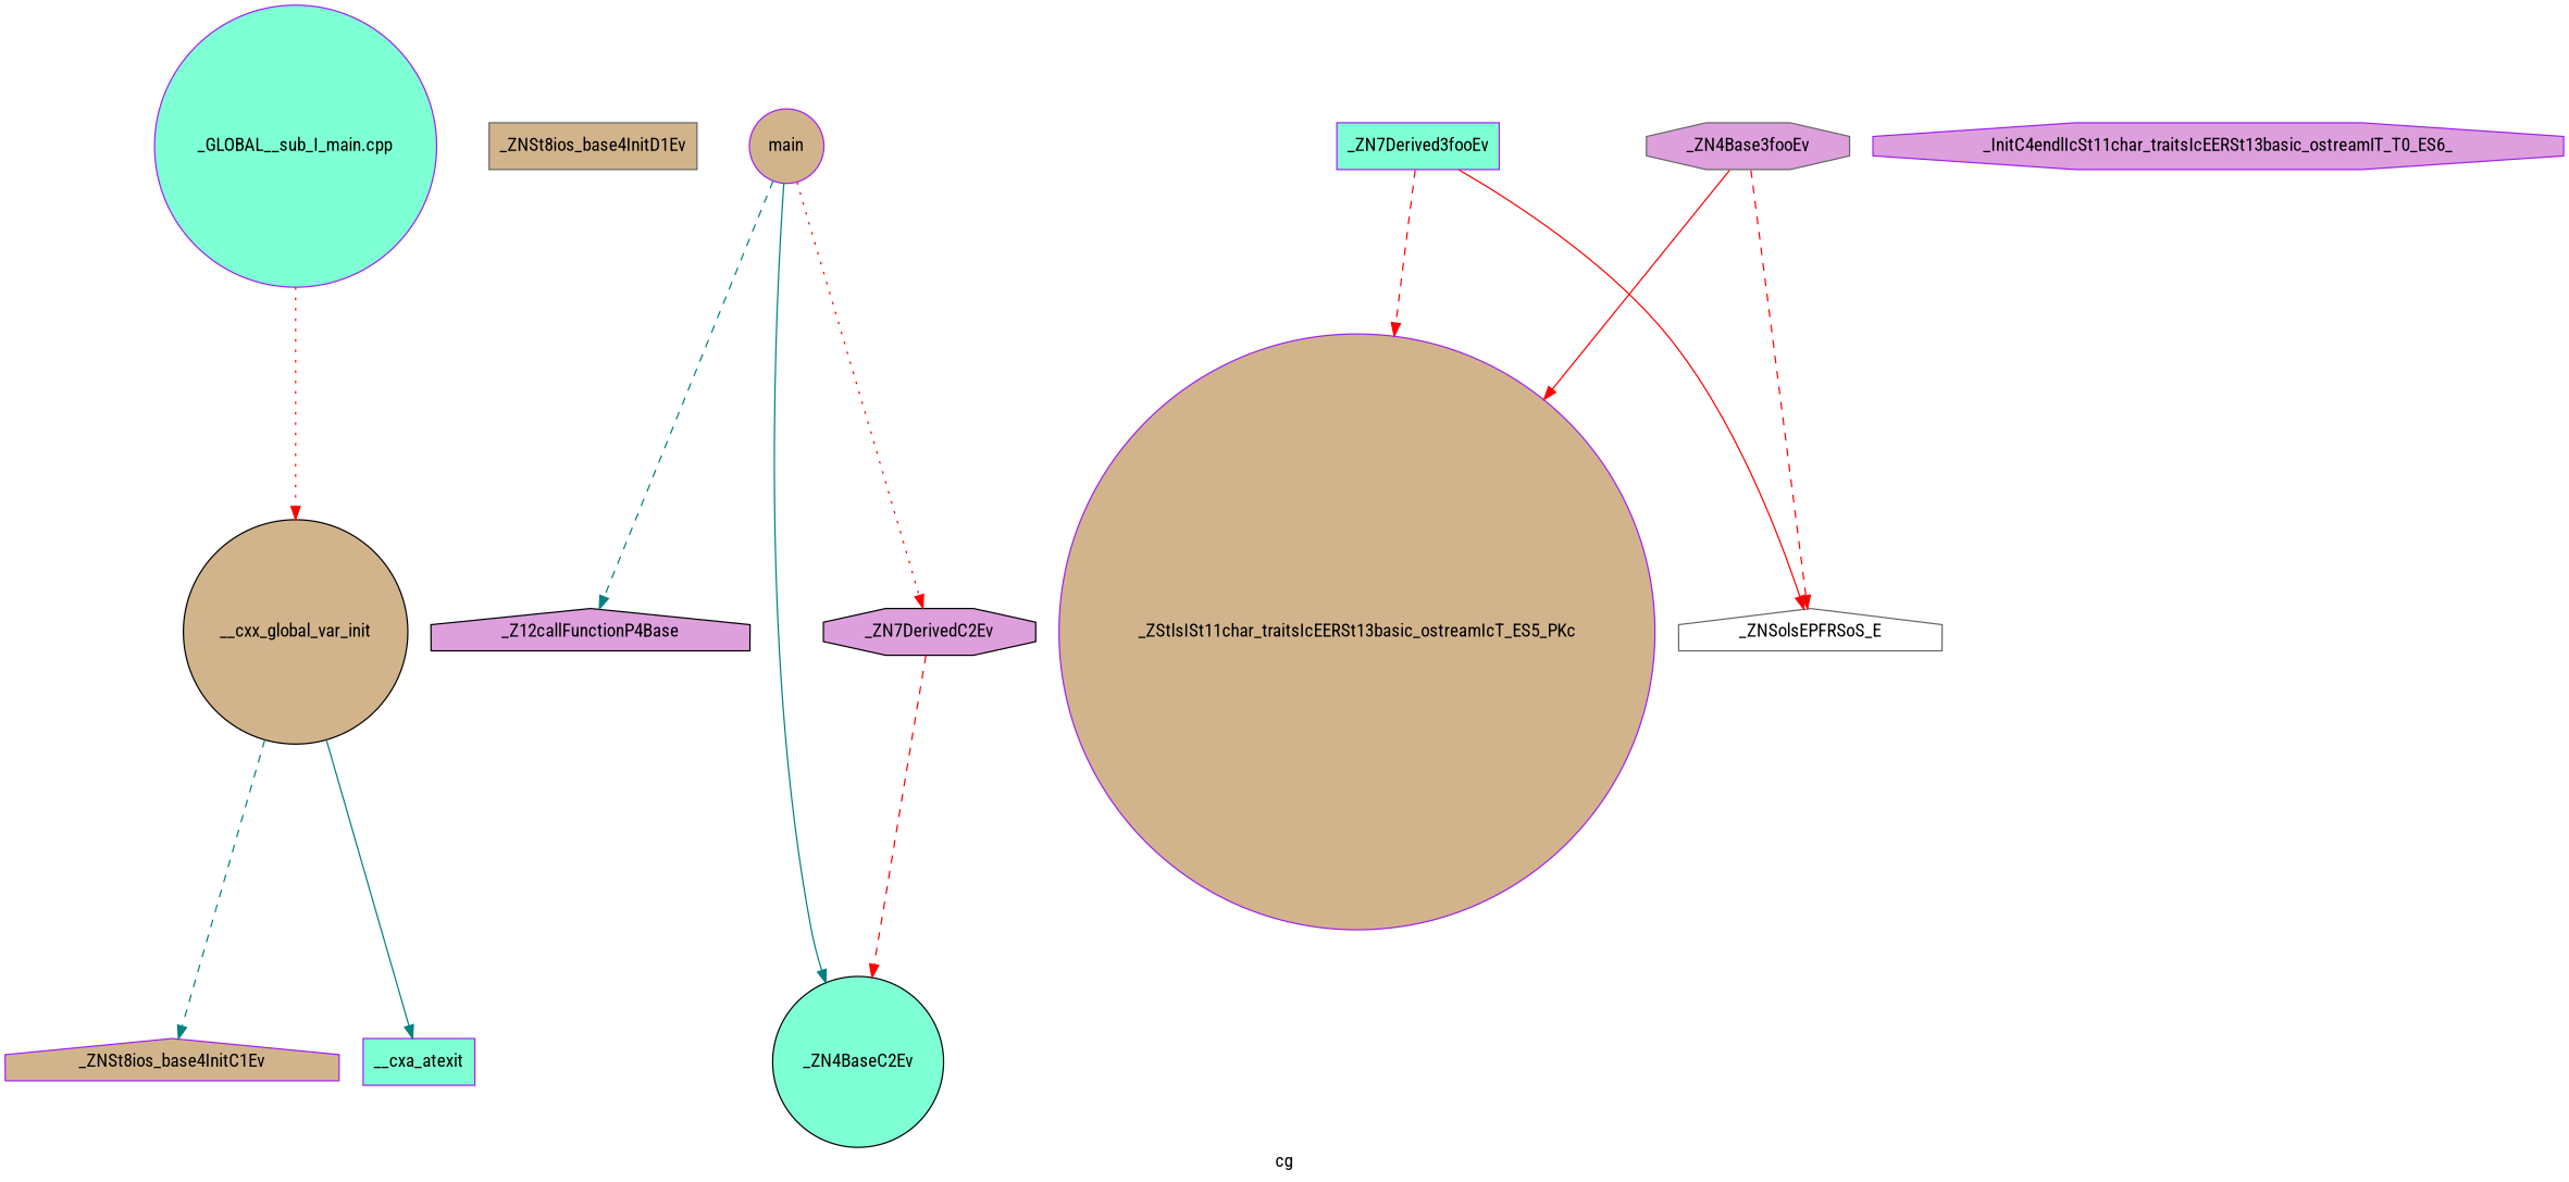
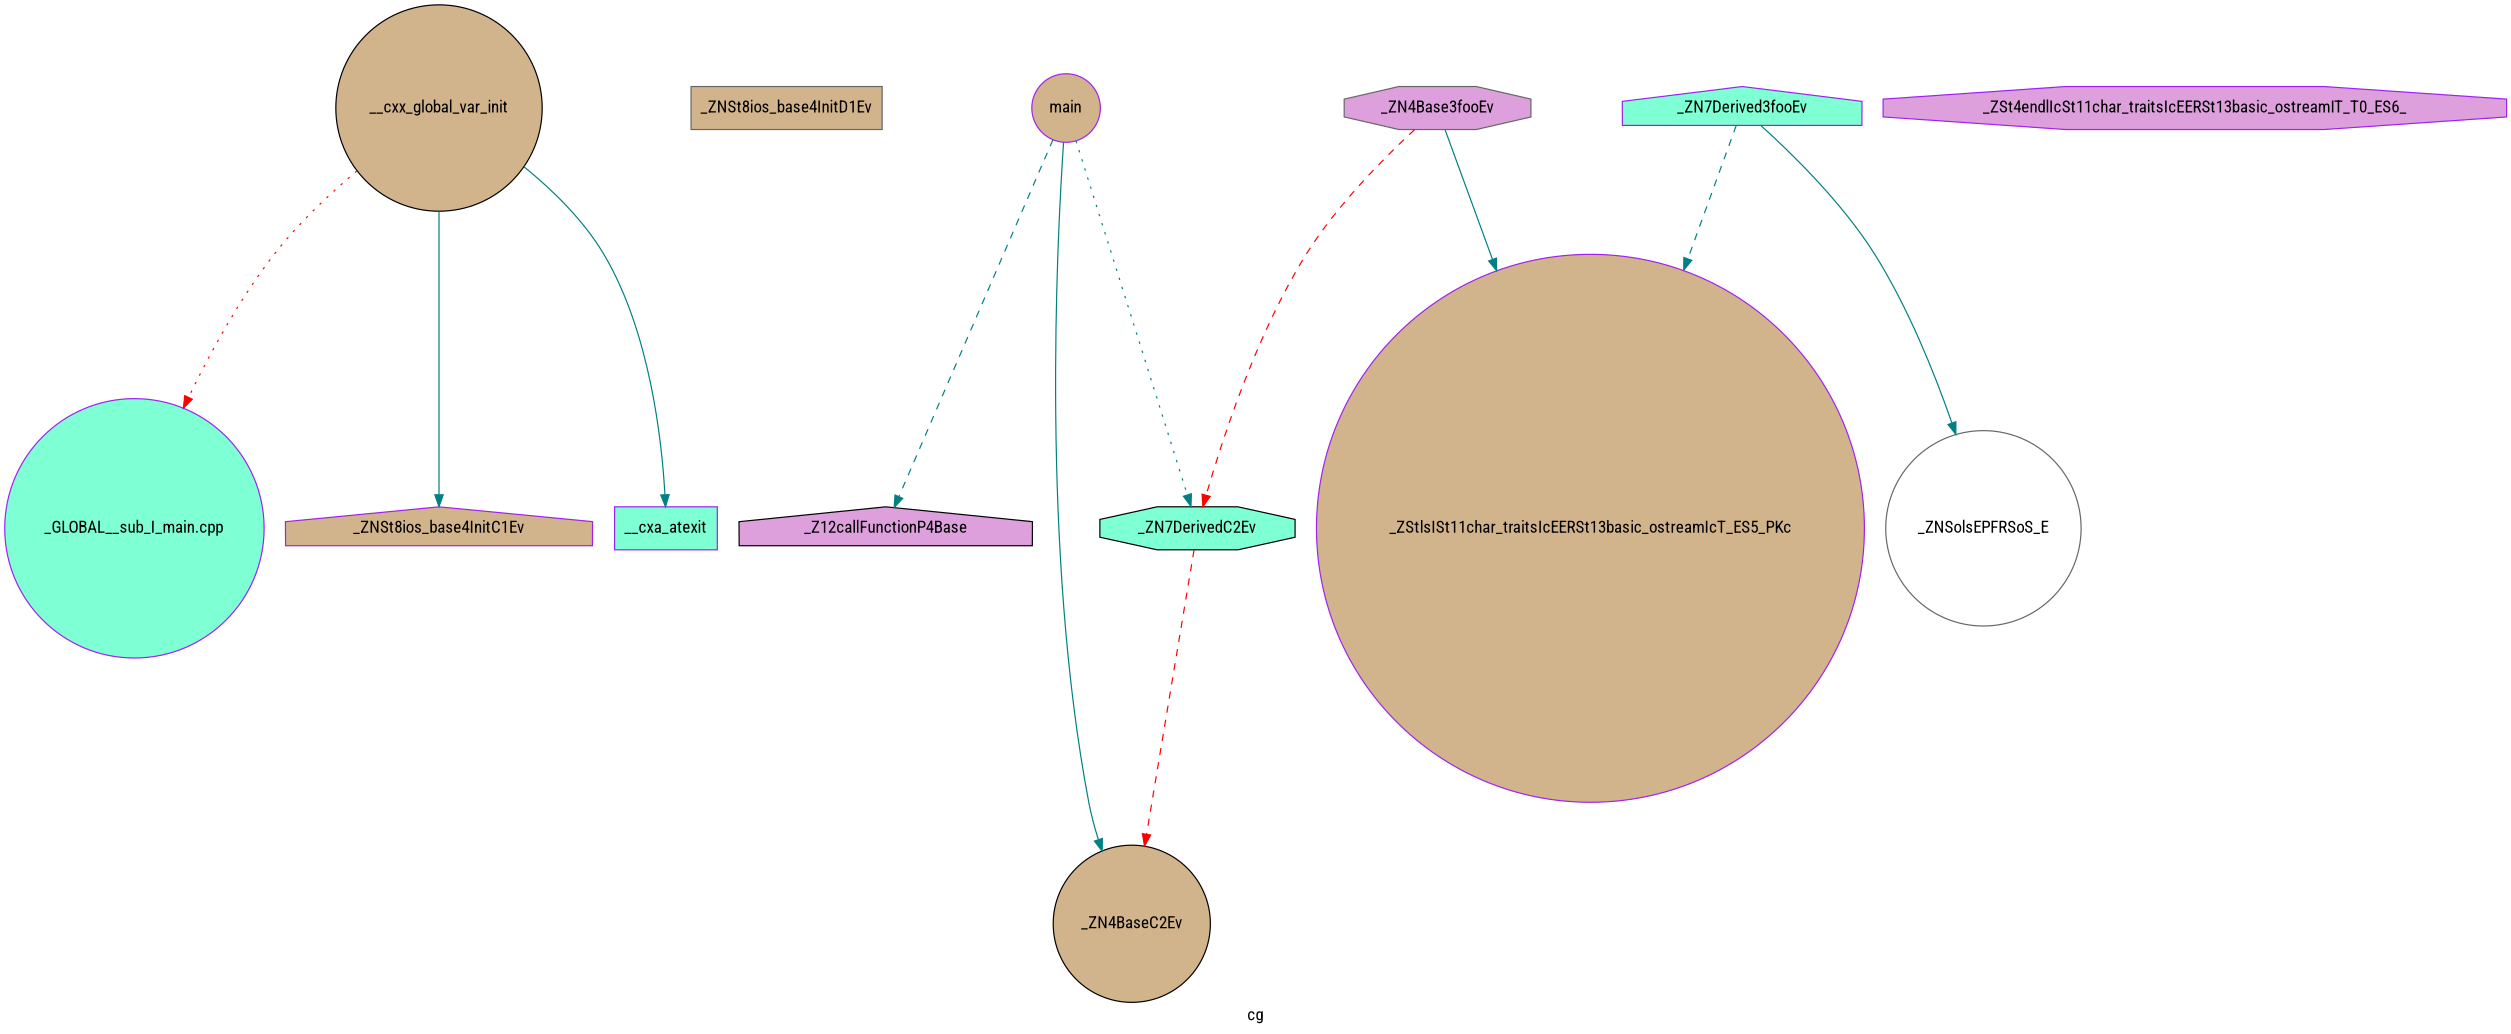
  digraph {
    fontname="Roboto Condensed"
    label=cg
    node [color=purple fillcolor=aquamarine fontname="Roboto Condensed" shape=circle style=filled]
    edge [color=teal fontname="Roboto Condensed" style=solid]
    n1 [label="_GLOBAL__sub_I_main.cpp"]
    n2 [color=black fillcolor=tan label=__cxx_global_var_init]
    n3 [fillcolor=tan label=_ZNSt8ios_base4InitC1Ev shape=house]
    n4 [label=__cxa_atexit shape=box]
    n5 [color=gray40 fillcolor=tan label=_ZNSt8ios_base4InitD1Ev shape=box]
    n6 [color=black fillcolor=plum label=_Z12callFunctionP4Base shape=house]
    n7 [fillcolor=tan label=main]
-   n8 [color=black label=_ZN4BaseC2Ev]
-   n9 [color=black fillcolor=plum label=_ZN7DerivedC2Ev shape=octagon]
-   n10 [label=_ZN7Derived3fooEv shape=box]
+   n8 [color=black fillcolor=tan label=_ZN4BaseC2Ev]
+   n9 [color=black label=_ZN7DerivedC2Ev shape=octagon]
+   n10 [label=_ZN7Derived3fooEv shape=house]
    n11 [fillcolor=tan label=_ZStlsISt11char_traitsIcEERSt13basic_ostreamIcT_ES5_PKc]
-   n12 [color=gray40 fillcolor=white label=_ZNSolsEPFRSoS_E shape=house]
-   n13 [fillcolor=plum label=_InitC4endlIcSt11char_traitsIcEERSt13basic_ostreamIT_T0_ES6_ shape=octagon]
+   n12 [color=gray40 fillcolor=white label=_ZNSolsEPFRSoS_E]
+   n13 [fillcolor=plum label=_ZSt4endlIcSt11char_traitsIcEERSt13basic_ostreamIT_T0_ES6_ shape=octagon]
    n14 [color=gray40 fillcolor=plum label=_ZN4Base3fooEv shape=octagon]
-   n1 -> n2 [color=red style=dotted]
-   n2 -> n3 [style=dashed]
+   n2 -> n1 [color=red style=dotted]
+   n2 -> n3
    n2 -> n4
    n7 -> n6 [style=dashed]
    n7 -> n8
-   n7 -> n9 [color=red style=dotted]
+   n7 -> n9 [style=dotted]
    n9 -> n8 [color=red style=dashed]
-   n10 -> n11 [color=red style=dashed]
-   n10 -> n12 [color=red]
-   n14 -> n11 [color=red]
-   n14 -> n12 [color=red style=dashed]
+   n10 -> n11 [style=dashed]
+   n10 -> n12
+   n14 -> n11
+   n14 -> n9 [color=red style=dashed]
  }
